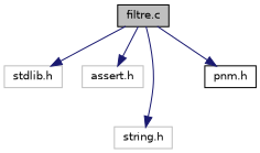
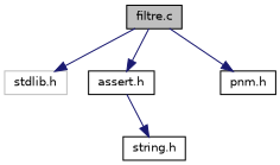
  digraph {
    node [color=grey75 fillcolor=white fontname=Helvetica fontsize=10 shape=record style=filled]
    edge [color=midnightblue fontname=Helvetica fontsize=10 labelfontname=Helvetica labelfontsize=10 style=solid]
    n1 [color=black fillcolor=grey75 fontcolor=black height=0.2 label="filtre.c" width=0.4]
    n2 [height=0.2 label="stdlib.h" width=0.4]
-   n3 [height=0.2 label="assert.h" width=0.4]
-   n4 [height=0.2 label="string.h" width=0.4]
+   n3 [color=black height=0.2 label="assert.h" width=0.4]
+   n4 [color=black height=0.2 label="string.h" width=0.4]
    n5 [color=black height=0.2 label="pnm.h" width=0.4]
    n1 -> n2
    n1 -> n3
-   n1 -> n4
+   n3 -> n4
    n1 -> n5
  }
